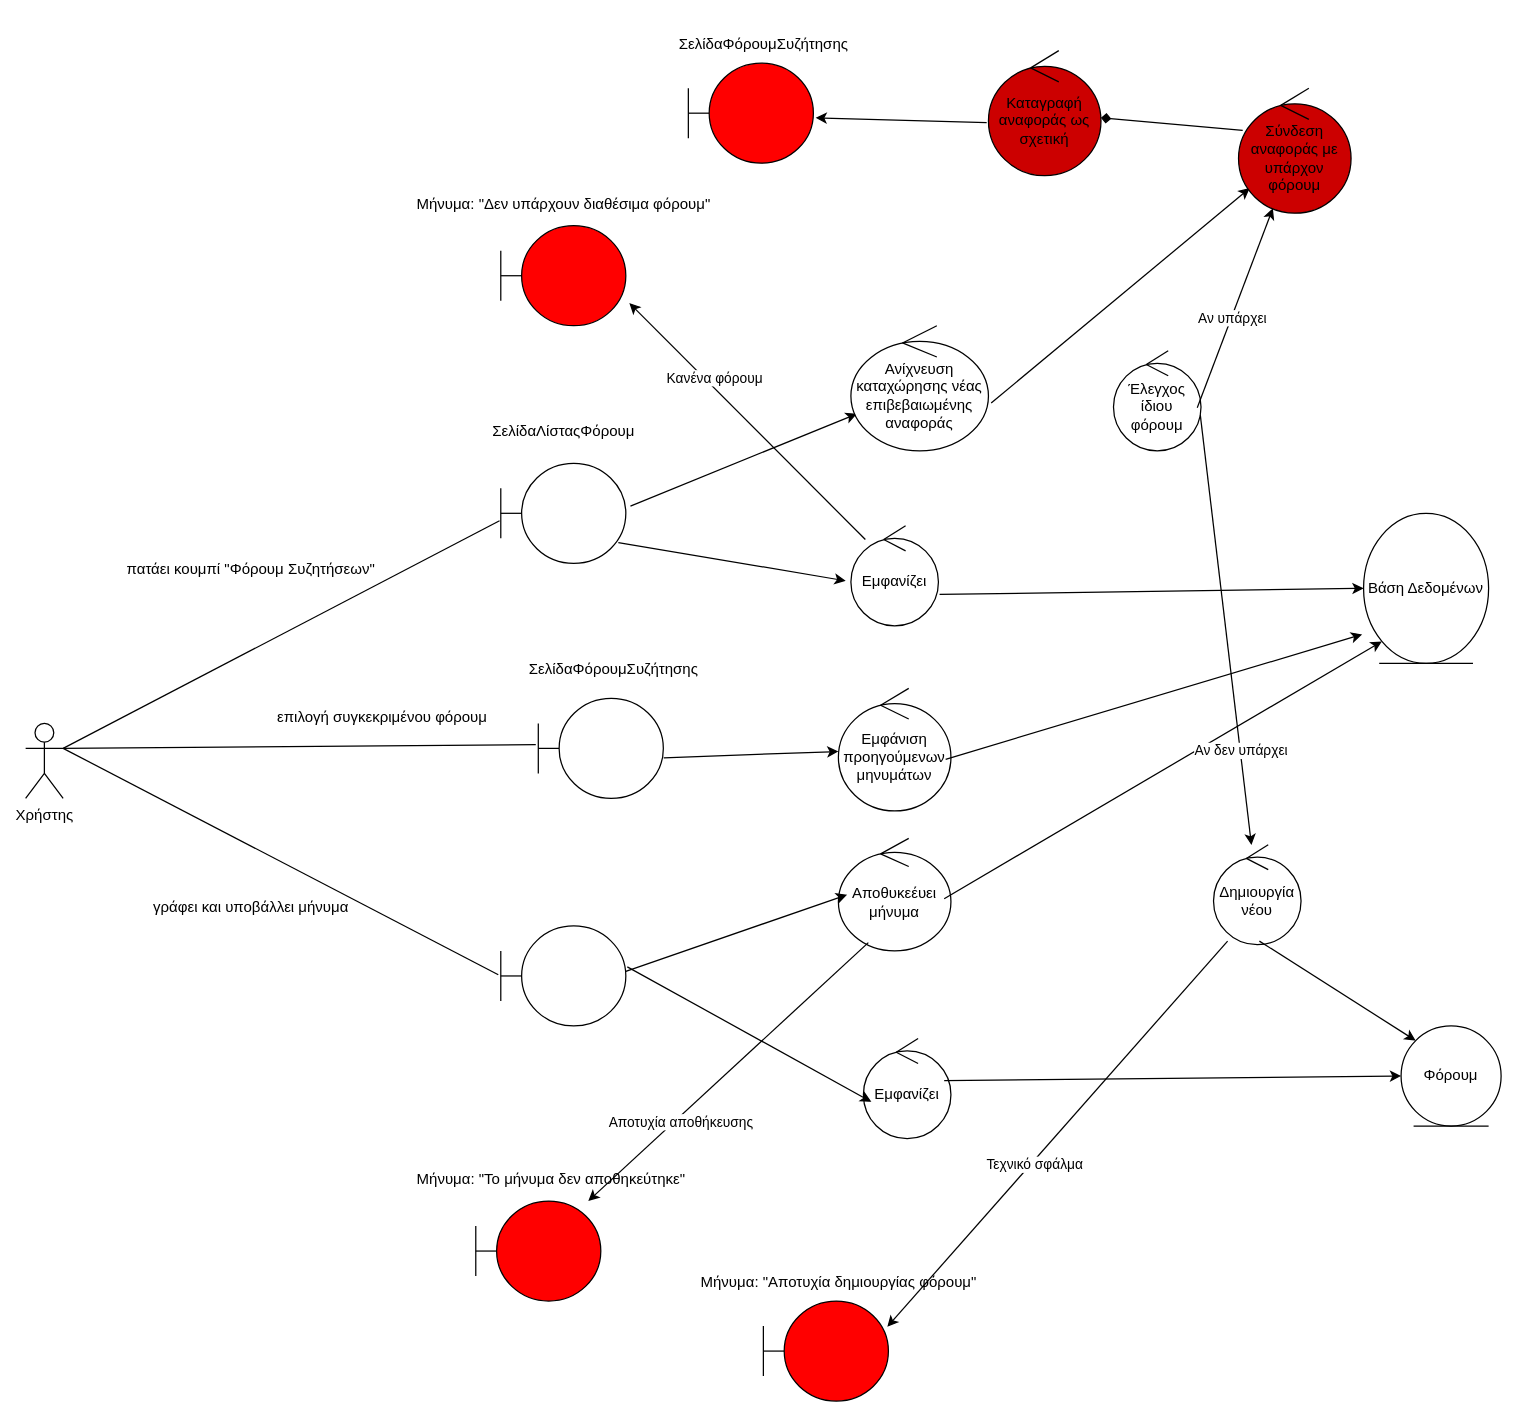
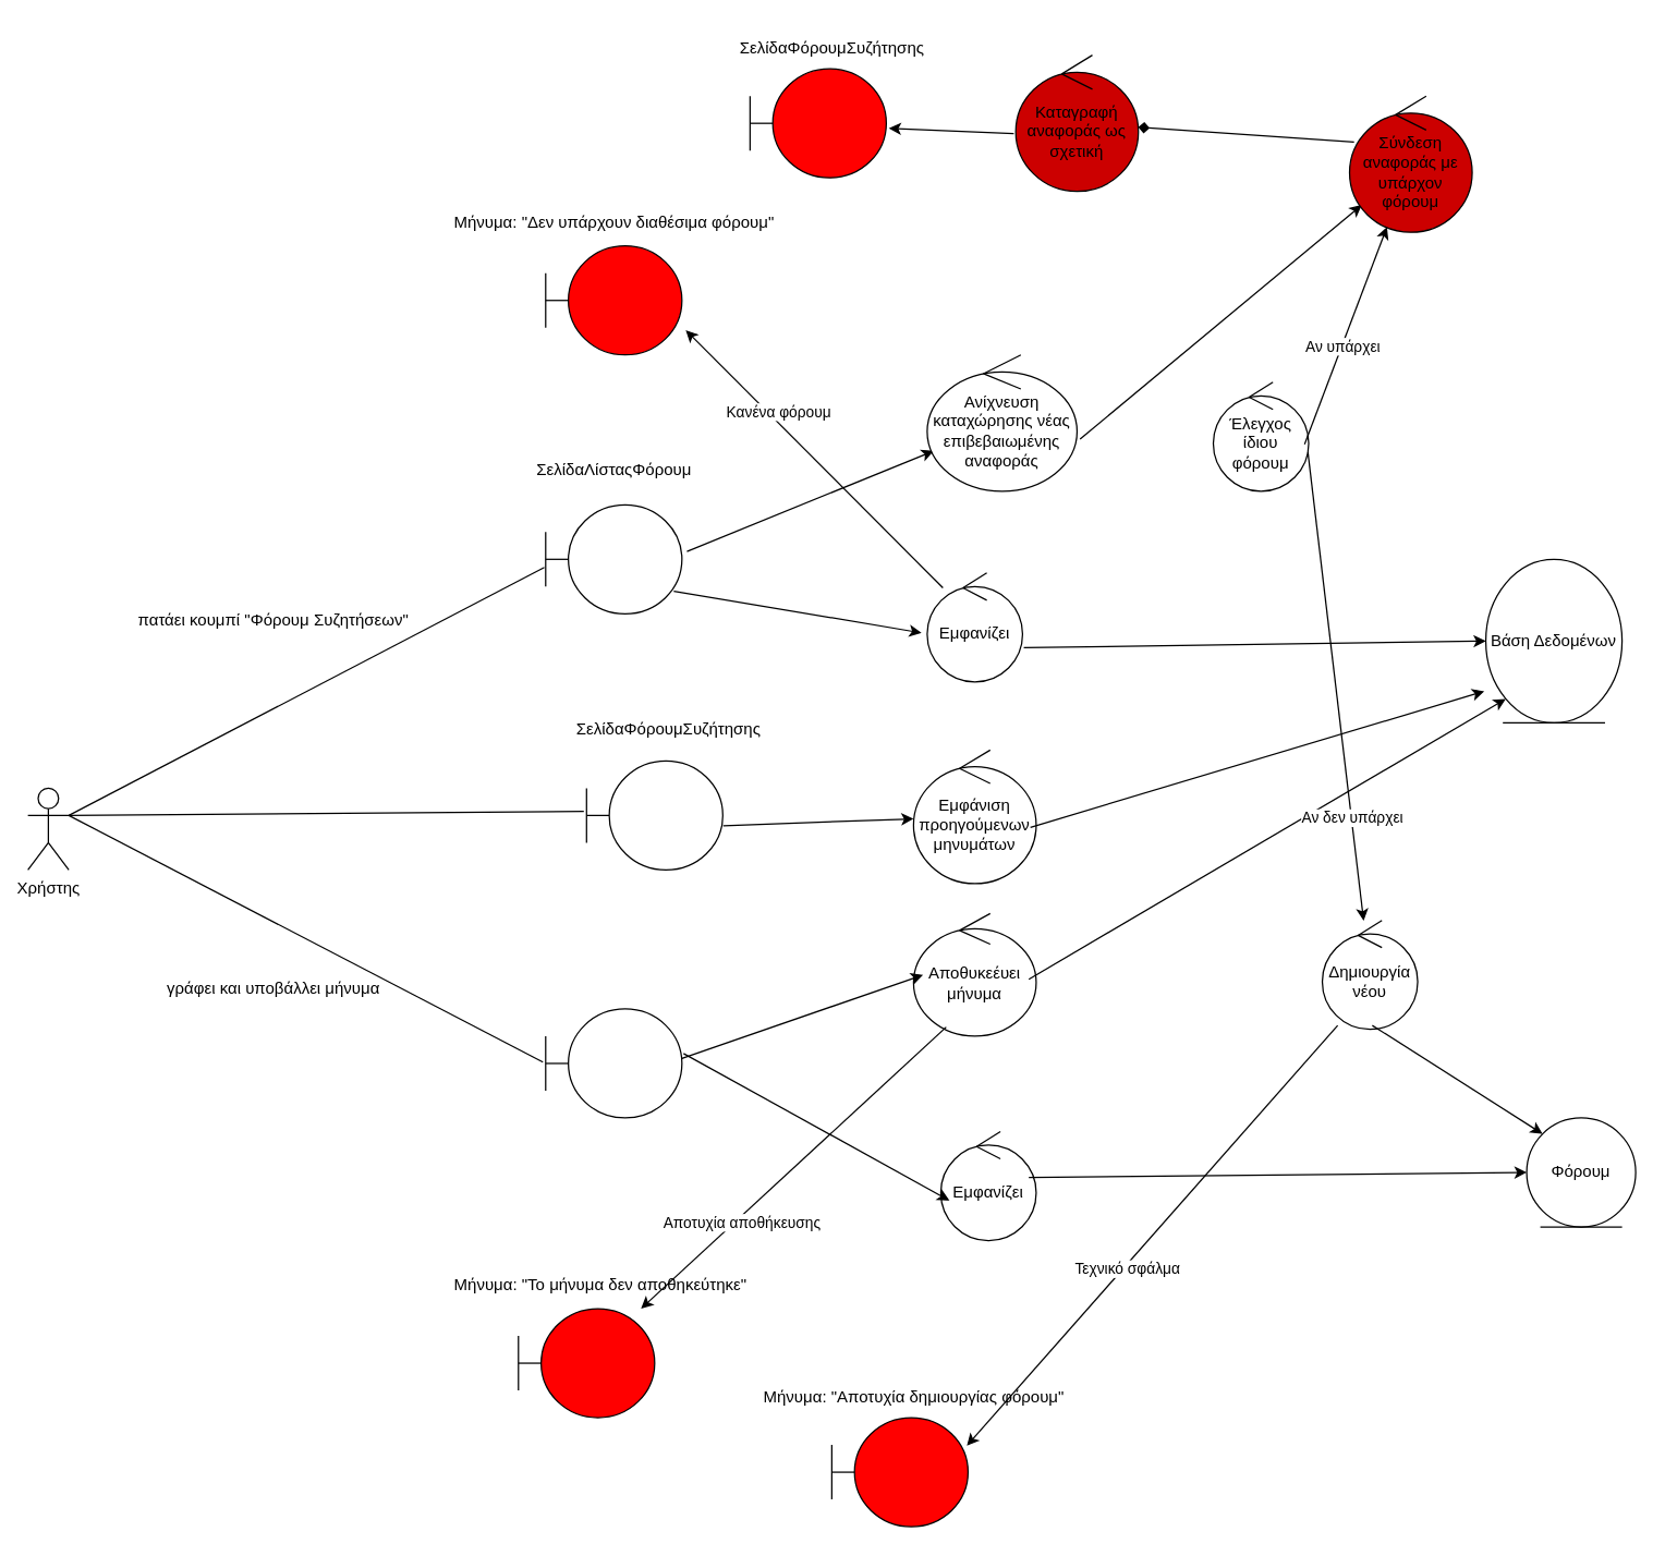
  <mxCell id="0" />
  <mxCell id="1" parent="0" />
  <mxCell id="2" value="Χρήστης" style="shape=umlActor;verticalLabelPosition=bottom;verticalAlign=top;html=1;" vertex="1" parent="1"><mxGeometry x="20" y="578" width="30" height="60" as="geometry" /></mxCell>
  <mxCell id="3" value="" style="shape=umlBoundary;whiteSpace=wrap;html=1;" vertex="1" parent="1"><mxGeometry x="400" y="370" width="100" height="80" as="geometry" /></mxCell>
  <mxCell id="4" value="" style="shape=umlBoundary;whiteSpace=wrap;html=1;" vertex="1" parent="1"><mxGeometry x="430" y="558" width="100" height="80" as="geometry" /></mxCell>
  <mxCell id="5" value="" style="shape=umlBoundary;whiteSpace=wrap;html=1;" vertex="1" parent="1"><mxGeometry x="400" y="740" width="100" height="80" as="geometry" /></mxCell>
  <mxCell id="6" value="ΣελίδαΛίσταςΦόρουμ" style="text;html=1;align=center;verticalAlign=middle;resizable=0;points=[];autosize=1;strokeColor=none;fillColor=none;" vertex="1" parent="1"><mxGeometry x="380" y="330" width="140" height="30" as="geometry" /></mxCell>
  <mxCell id="7" value="ΣελίδαΦόρουμΣυζήτησης" style="text;html=1;align=center;verticalAlign=middle;resizable=0;points=[];autosize=1;strokeColor=none;fillColor=none;" vertex="1" parent="1"><mxGeometry x="410" y="520" width="160" height="30" as="geometry" /></mxCell>
  <mxCell id="8" value="" style="endArrow=none;html=1;rounded=0;exitX=1;exitY=0.333;exitDx=0;exitDy=0;exitPerimeter=0;entryX=-0.01;entryY=0.575;entryDx=0;entryDy=0;entryPerimeter=0;" edge="1" parent="1" source="2" target="3"><mxGeometry width="50" height="50" relative="1" as="geometry"><mxPoint x="570" y="550" as="sourcePoint" /><mxPoint x="620" y="500" as="targetPoint" /></mxGeometry></mxCell>
  <mxCell id="9" value="" style="endArrow=none;html=1;rounded=0;exitX=1;exitY=0.333;exitDx=0;exitDy=0;exitPerimeter=0;entryX=-0.02;entryY=0.463;entryDx=0;entryDy=0;entryPerimeter=0;" edge="1" parent="1" source="2" target="4"><mxGeometry width="50" height="50" relative="1" as="geometry"><mxPoint x="570" y="550" as="sourcePoint" /><mxPoint x="620" y="500" as="targetPoint" /></mxGeometry></mxCell>
  <mxCell id="10" value="" style="endArrow=none;html=1;rounded=0;exitX=1;exitY=0.333;exitDx=0;exitDy=0;exitPerimeter=0;entryX=-0.02;entryY=0.488;entryDx=0;entryDy=0;entryPerimeter=0;" edge="1" parent="1" source="2" target="5"><mxGeometry width="50" height="50" relative="1" as="geometry"><mxPoint x="570" y="550" as="sourcePoint" /><mxPoint x="620" y="500" as="targetPoint" /></mxGeometry></mxCell>
  <mxCell id="11" value="πατάει κουμπί &quot;Φόρουμ Συζητήσεων&quot;" style="text;html=1;align=center;verticalAlign=middle;resizable=0;points=[];autosize=1;strokeColor=none;fillColor=none;" vertex="1" parent="1"><mxGeometry x="90" y="440" width="220" height="30" as="geometry" /></mxCell>
- <mxCell id="12" value="επιλογή συγκεκριμένου φόρουμ" style="text;html=1;align=center;verticalAlign=middle;resizable=0;points=[];autosize=1;strokeColor=none;fillColor=none;" vertex="1" parent="1"><mxGeometry x="210" y="558" width="190" height="30" as="geometry" /></mxCell>
  <mxCell id="13" value="γράφει και υποβάλλει μήνυμα" style="text;html=1;align=center;verticalAlign=middle;resizable=0;points=[];autosize=1;strokeColor=none;fillColor=none;" vertex="1" parent="1"><mxGeometry x="110" y="710" width="180" height="30" as="geometry" /></mxCell>
  <mxCell id="14" value="Βάση Δεδομένων" style="ellipse;shape=umlEntity;whiteSpace=wrap;html=1;" vertex="1" parent="1"><mxGeometry x="1090" y="410" width="100" height="120" as="geometry" /></mxCell>
  <mxCell id="15" value="Φόρουμ" style="ellipse;shape=umlEntity;whiteSpace=wrap;html=1;" vertex="1" parent="1"><mxGeometry x="1120" y="820" width="80" height="80" as="geometry" /></mxCell>
  <mxCell id="16" value="Εμφανίζει" style="ellipse;shape=umlControl;whiteSpace=wrap;html=1;" vertex="1" parent="1"><mxGeometry x="680" y="420" width="70" height="80" as="geometry" /></mxCell>
  <mxCell id="17" value="" style="endArrow=classic;html=1;rounded=0;exitX=0.94;exitY=0.792;exitDx=0;exitDy=0;exitPerimeter=0;entryX=-0.06;entryY=0.55;entryDx=0;entryDy=0;entryPerimeter=0;" edge="1" parent="1" source="3" target="16"><mxGeometry width="50" height="50" relative="1" as="geometry"><mxPoint x="530" y="640" as="sourcePoint" /><mxPoint x="580" y="590" as="targetPoint" /></mxGeometry></mxCell>
  <mxCell id="18" value="" style="endArrow=classic;html=1;rounded=0;exitX=1.013;exitY=0.686;exitDx=0;exitDy=0;exitPerimeter=0;entryX=0;entryY=0.5;entryDx=0;entryDy=0;" edge="1" parent="1" source="16" target="14"><mxGeometry width="50" height="50" relative="1" as="geometry"><mxPoint x="530" y="640" as="sourcePoint" /><mxPoint x="580" y="590" as="targetPoint" /></mxGeometry></mxCell>
  <mxCell id="19" value="" style="endArrow=classic;html=1;rounded=0;exitX=1.003;exitY=0.594;exitDx=0;exitDy=0;exitPerimeter=0;" edge="1" parent="1" source="4" target="20"><mxGeometry width="50" height="50" relative="1" as="geometry"><mxPoint x="530" y="640" as="sourcePoint" /><mxPoint x="580" y="590" as="targetPoint" /></mxGeometry></mxCell>
  <mxCell id="20" value="Εμφάνιση προηγούμενων μηνυμάτων" style="ellipse;shape=umlControl;whiteSpace=wrap;html=1;" vertex="1" parent="1"><mxGeometry x="670" y="550" width="90" height="98" as="geometry" /></mxCell>
  <mxCell id="21" value="" style="endArrow=classic;html=1;rounded=0;exitX=0.953;exitY=0.579;exitDx=0;exitDy=0;exitPerimeter=0;entryX=-0.011;entryY=0.807;entryDx=0;entryDy=0;entryPerimeter=0;" edge="1" parent="1" source="20" target="14"><mxGeometry width="50" height="50" relative="1" as="geometry"><mxPoint x="530" y="640" as="sourcePoint" /><mxPoint x="580" y="590" as="targetPoint" /></mxGeometry></mxCell>
  <mxCell id="22" value="Αποθυκεέυει μήνυμα" style="ellipse;shape=umlControl;whiteSpace=wrap;html=1;" vertex="1" parent="1"><mxGeometry x="670" y="670" width="90" height="90" as="geometry" /></mxCell>
  <mxCell id="23" value="" style="endArrow=classic;html=1;rounded=0;exitX=1;exitY=0.455;exitDx=0;exitDy=0;exitPerimeter=0;entryX=0.078;entryY=0.5;entryDx=0;entryDy=0;entryPerimeter=0;" edge="1" parent="1" source="5" target="22"><mxGeometry width="50" height="50" relative="1" as="geometry"><mxPoint x="530" y="640" as="sourcePoint" /><mxPoint x="580" y="590" as="targetPoint" /></mxGeometry></mxCell>
  <mxCell id="24" value="" style="endArrow=classic;html=1;rounded=0;exitX=0.94;exitY=0.536;exitDx=0;exitDy=0;exitPerimeter=0;entryX=0;entryY=1;entryDx=0;entryDy=0;" edge="1" parent="1" source="22" target="14"><mxGeometry width="50" height="50" relative="1" as="geometry"><mxPoint x="530" y="640" as="sourcePoint" /><mxPoint x="580" y="590" as="targetPoint" /></mxGeometry></mxCell>
  <mxCell id="25" value="Εμφανίζει" style="ellipse;shape=umlControl;whiteSpace=wrap;html=1;" vertex="1" parent="1"><mxGeometry x="690" y="830" width="70" height="80" as="geometry" /></mxCell>
  <mxCell id="26" value="" style="endArrow=classic;html=1;rounded=0;exitX=1.012;exitY=0.409;exitDx=0;exitDy=0;exitPerimeter=0;entryX=0.091;entryY=0.633;entryDx=0;entryDy=0;entryPerimeter=0;" edge="1" parent="1" source="5" target="25"><mxGeometry width="50" height="50" relative="1" as="geometry"><mxPoint x="530" y="640" as="sourcePoint" /><mxPoint x="580" y="590" as="targetPoint" /></mxGeometry></mxCell>
  <mxCell id="27" value="" style="endArrow=classic;html=1;rounded=0;exitX=0.923;exitY=0.421;exitDx=0;exitDy=0;exitPerimeter=0;entryX=0;entryY=0.5;entryDx=0;entryDy=0;" edge="1" parent="1" source="25" target="15"><mxGeometry width="50" height="50" relative="1" as="geometry"><mxPoint x="530" y="640" as="sourcePoint" /><mxPoint x="1201.716" y="728.284" as="targetPoint" /></mxGeometry></mxCell>
  <mxCell id="28" value="" style="endArrow=classic;html=1;rounded=0;exitX=1.037;exitY=0.428;exitDx=0;exitDy=0;exitPerimeter=0;" edge="1" parent="1" source="3" target="29"><mxGeometry width="50" height="50" relative="1" as="geometry"><mxPoint x="530" y="640" as="sourcePoint" /><mxPoint x="680" y="330" as="targetPoint" /></mxGeometry></mxCell>
  <mxCell id="29" value="Ανίχνευση καταχώρησης νέας επιβεβαιωμένης αναφοράς" style="ellipse;shape=umlControl;whiteSpace=wrap;html=1;" vertex="1" parent="1"><mxGeometry x="680" y="260" width="110" height="100" as="geometry" /></mxCell>
  <mxCell id="30" value="" style="endArrow=classic;html=1;rounded=0;exitX=1.02;exitY=0.618;exitDx=0;exitDy=0;exitPerimeter=0;" edge="1" parent="1" source="29" target="38"><mxGeometry width="50" height="50" relative="1" as="geometry"><mxPoint x="530" y="640" as="sourcePoint" /><mxPoint x="910" y="322" as="targetPoint" /></mxGeometry></mxCell>
  <mxCell id="31" value="Έλεγχος ίδιου φόρουμ" style="ellipse;shape=umlControl;whiteSpace=wrap;html=1;" vertex="1" parent="1"><mxGeometry x="890" y="280" width="70" height="80" as="geometry" /></mxCell>
  <mxCell id="32" value="" style="endArrow=classic;html=1;rounded=0;exitX=0.992;exitY=0.644;exitDx=0;exitDy=0;exitPerimeter=0;" edge="1" parent="1" source="31" target="34"><mxGeometry width="50" height="50" relative="1" as="geometry"><mxPoint x="1144.61" y="370" as="sourcePoint" /><mxPoint x="1000" y="680" as="targetPoint" /></mxGeometry></mxCell>
  <mxCell id="33" value="Αν δεν υπάρχει" style="edgeLabel;html=1;align=center;verticalAlign=middle;resizable=0;points=[];" vertex="1" connectable="0" parent="32"><mxGeometry x="0.556" relative="1" as="geometry"><mxPoint y="1" as="offset" /></mxGeometry></mxCell>
  <mxCell id="34" value="Δημιουργία νέου" style="ellipse;shape=umlControl;whiteSpace=wrap;html=1;" vertex="1" parent="1"><mxGeometry x="970" y="675" width="70" height="80" as="geometry" /></mxCell>
  <mxCell id="35" value="" style="endArrow=classic;html=1;rounded=0;exitX=0.524;exitY=0.964;exitDx=0;exitDy=0;exitPerimeter=0;entryX=0;entryY=0;entryDx=0;entryDy=0;" edge="1" parent="1" source="34" target="15"><mxGeometry width="50" height="50" relative="1" as="geometry"><mxPoint x="530" y="640" as="sourcePoint" /><mxPoint x="580" y="590" as="targetPoint" /></mxGeometry></mxCell>
  <mxCell id="36" value="" style="endArrow=classic;html=1;rounded=0;exitX=0.957;exitY=0.569;exitDx=0;exitDy=0;exitPerimeter=0;" edge="1" parent="1" source="31" target="38"><mxGeometry width="50" height="50" relative="1" as="geometry"><mxPoint x="530" y="640" as="sourcePoint" /><mxPoint x="1020" y="180" as="targetPoint" /></mxGeometry></mxCell>
  <mxCell id="37" value="Αν υπάρχει" style="edgeLabel;html=1;align=center;verticalAlign=middle;resizable=0;points=[];" vertex="1" connectable="0" parent="36"><mxGeometry x="-0.094" y="-1" relative="1" as="geometry"><mxPoint x="-1" as="offset" /></mxGeometry></mxCell>
  <mxCell id="38" value="Σύνδεση αναφοράς με υπάρχον φόρουμ" style="ellipse;shape=umlControl;whiteSpace=wrap;html=1;fillColor=#CC0000;" vertex="1" parent="1"><mxGeometry x="990" y="70" width="90" height="100" as="geometry" /></mxCell>
  <mxCell id="39" value="" style="endArrow=diamond;html=1;rounded=0;exitX=0.037;exitY=0.337;exitDx=0;exitDy=0;exitPerimeter=0;" edge="1" parent="1" source="38" target="40"><mxGeometry width="50" height="50" relative="1" as="geometry"><mxPoint x="530" y="280" as="sourcePoint" /><mxPoint x="860" y="104" as="targetPoint" /></mxGeometry></mxCell>
- <mxCell id="40" value="Καταγραφή αναφοράς ως σχετική" style="ellipse;shape=umlControl;whiteSpace=wrap;html=1;fillColor=#CC0000;" vertex="1" parent="1"><mxGeometry x="790" y="40" width="90" height="100" as="geometry" /></mxCell>
+ <mxCell id="40" value="Καταγραφή αναφοράς ως σχετική" style="ellipse;shape=umlControl;whiteSpace=wrap;html=1;fillColor=#CC0000;" vertex="1" parent="1"><mxGeometry x="745" y="40" width="90" height="100" as="geometry" /></mxCell>
  <mxCell id="41" value="" style="shape=umlBoundary;whiteSpace=wrap;html=1;fillColor=#FF0000;" vertex="1" parent="1"><mxGeometry x="550" y="50" width="100" height="80" as="geometry" /></mxCell>
  <mxCell id="42" value="" style="endArrow=classic;html=1;rounded=0;exitX=-0.016;exitY=0.576;exitDx=0;exitDy=0;exitPerimeter=0;entryX=1.018;entryY=0.546;entryDx=0;entryDy=0;entryPerimeter=0;" edge="1" parent="1" source="40" target="41"><mxGeometry width="50" height="50" relative="1" as="geometry"><mxPoint x="530" y="280" as="sourcePoint" /><mxPoint x="580" y="230" as="targetPoint" /></mxGeometry></mxCell>
  <mxCell id="43" value="ΣελίδαΦόρουμΣυζήτησης" style="text;html=1;align=center;verticalAlign=middle;resizable=0;points=[];autosize=1;strokeColor=none;fillColor=none;" vertex="1" parent="1"><mxGeometry x="530" y="20" width="160" height="30" as="geometry" /></mxCell>
  <mxCell id="44" value="" style="endArrow=classic;html=1;rounded=0;exitX=0.161;exitY=0.964;exitDx=0;exitDy=0;exitPerimeter=0;entryX=0.991;entryY=0.258;entryDx=0;entryDy=0;entryPerimeter=0;" edge="1" parent="1" source="34" target="46"><mxGeometry width="50" height="50" relative="1" as="geometry"><mxPoint x="530" y="640" as="sourcePoint" /><mxPoint x="850" y="1000" as="targetPoint" /></mxGeometry></mxCell>
  <mxCell id="45" value="Τεχνικό σφάλμα" style="edgeLabel;html=1;align=center;verticalAlign=middle;resizable=0;points=[];" vertex="1" connectable="0" parent="44"><mxGeometry x="0.149" y="2" relative="1" as="geometry"><mxPoint as="offset" /></mxGeometry></mxCell>
  <mxCell id="46" value="" style="shape=umlBoundary;whiteSpace=wrap;html=1;fillColor=#FF0000;" vertex="1" parent="1"><mxGeometry x="610" y="1040" width="100" height="80" as="geometry" /></mxCell>
  <mxCell id="47" value="Μήνυμα: &quot;Αποτυχία δημιουργίας φόρουμ&quot;" style="text;html=1;align=center;verticalAlign=middle;resizable=0;points=[];autosize=1;strokeColor=none;fillColor=none;" vertex="1" parent="1"><mxGeometry x="550" y="1010" width="240" height="30" as="geometry" /></mxCell>
  <mxCell id="48" value="" style="endArrow=classic;html=1;rounded=0;exitX=0.165;exitY=0.137;exitDx=0;exitDy=0;exitPerimeter=0;entryX=1.028;entryY=0.773;entryDx=0;entryDy=0;entryPerimeter=0;" edge="1" parent="1" source="16" target="50"><mxGeometry width="50" height="50" relative="1" as="geometry"><mxPoint x="530" y="460" as="sourcePoint" /><mxPoint x="590" y="240" as="targetPoint" /></mxGeometry></mxCell>
  <mxCell id="49" value="Κανένα φόρουμ" style="edgeLabel;html=1;align=center;verticalAlign=middle;resizable=0;points=[];" vertex="1" connectable="0" parent="48"><mxGeometry x="0.331" y="-5" relative="1" as="geometry"><mxPoint x="1" as="offset" /></mxGeometry></mxCell>
  <mxCell id="50" value="" style="shape=umlBoundary;whiteSpace=wrap;html=1;fillColor=#FF0000;" vertex="1" parent="1"><mxGeometry x="400" y="180" width="100" height="80" as="geometry" /></mxCell>
  <mxCell id="51" value="Μήνυμα: &quot;Δεν υπάρχουν διαθέσιμα φόρουμ&quot;" style="text;html=1;align=center;verticalAlign=middle;resizable=0;points=[];autosize=1;strokeColor=none;fillColor=none;" vertex="1" parent="1"><mxGeometry x="320" y="148" width="260" height="30" as="geometry" /></mxCell>
  <mxCell id="52" value="" style="endArrow=classic;html=1;rounded=0;exitX=0.266;exitY=0.926;exitDx=0;exitDy=0;exitPerimeter=0;entryX=0.9;entryY=0;entryDx=0;entryDy=0;entryPerimeter=0;" edge="1" parent="1" source="22" target="54"><mxGeometry width="50" height="50" relative="1" as="geometry"><mxPoint x="530" y="640" as="sourcePoint" /><mxPoint x="500" y="940" as="targetPoint" /></mxGeometry></mxCell>
  <mxCell id="53" value="Αποτυχία αποθήκευσης" style="edgeLabel;html=1;align=center;verticalAlign=middle;resizable=0;points=[];" vertex="1" connectable="0" parent="52"><mxGeometry x="0.362" y="4" relative="1" as="geometry"><mxPoint y="-1" as="offset" /></mxGeometry></mxCell>
  <mxCell id="54" value="" style="shape=umlBoundary;whiteSpace=wrap;html=1;fillColor=#FF0000;" vertex="1" parent="1"><mxGeometry x="380" y="960" width="100" height="80" as="geometry" /></mxCell>
  <mxCell id="55" value="Μήνυμα: &quot;Το μήνυμα δεν αποθηκεύτηκε&quot;" style="text;html=1;align=center;verticalAlign=middle;resizable=0;points=[];autosize=1;strokeColor=none;fillColor=none;" vertex="1" parent="1"><mxGeometry x="320" y="928" width="240" height="30" as="geometry" /></mxCell>
